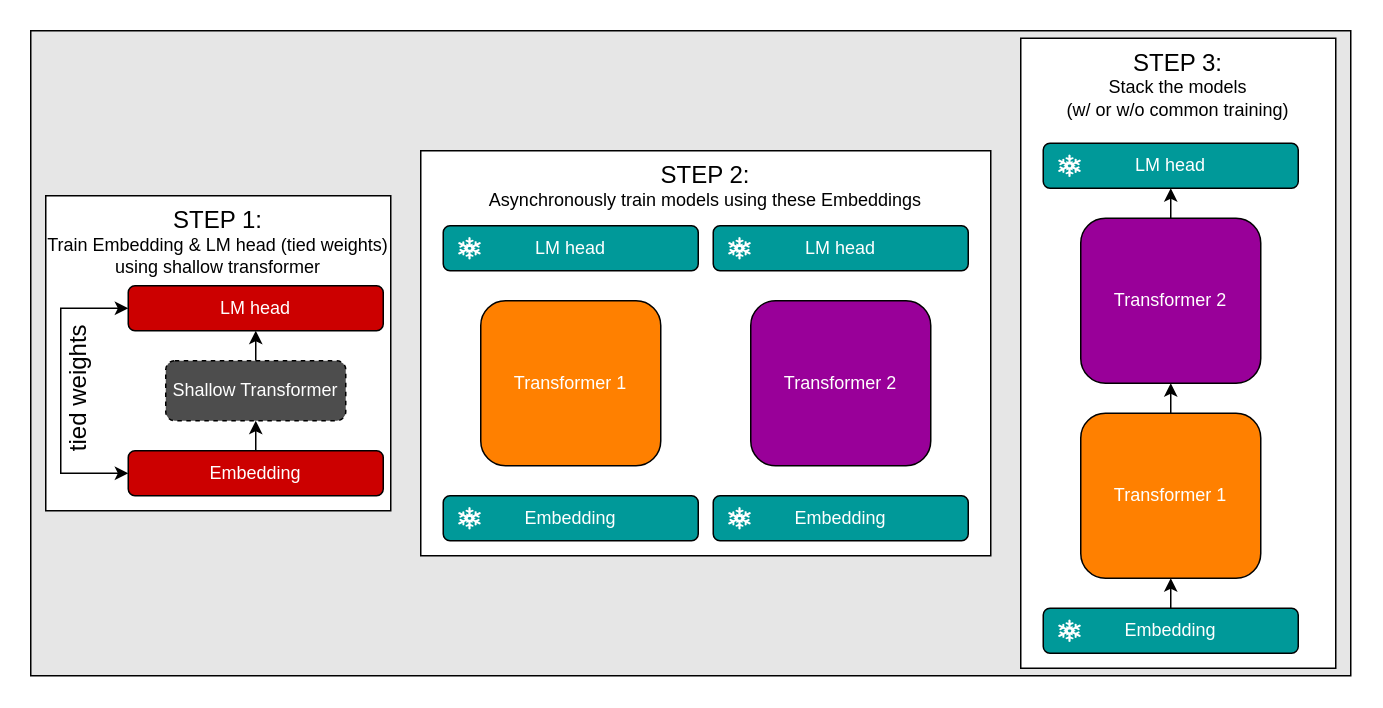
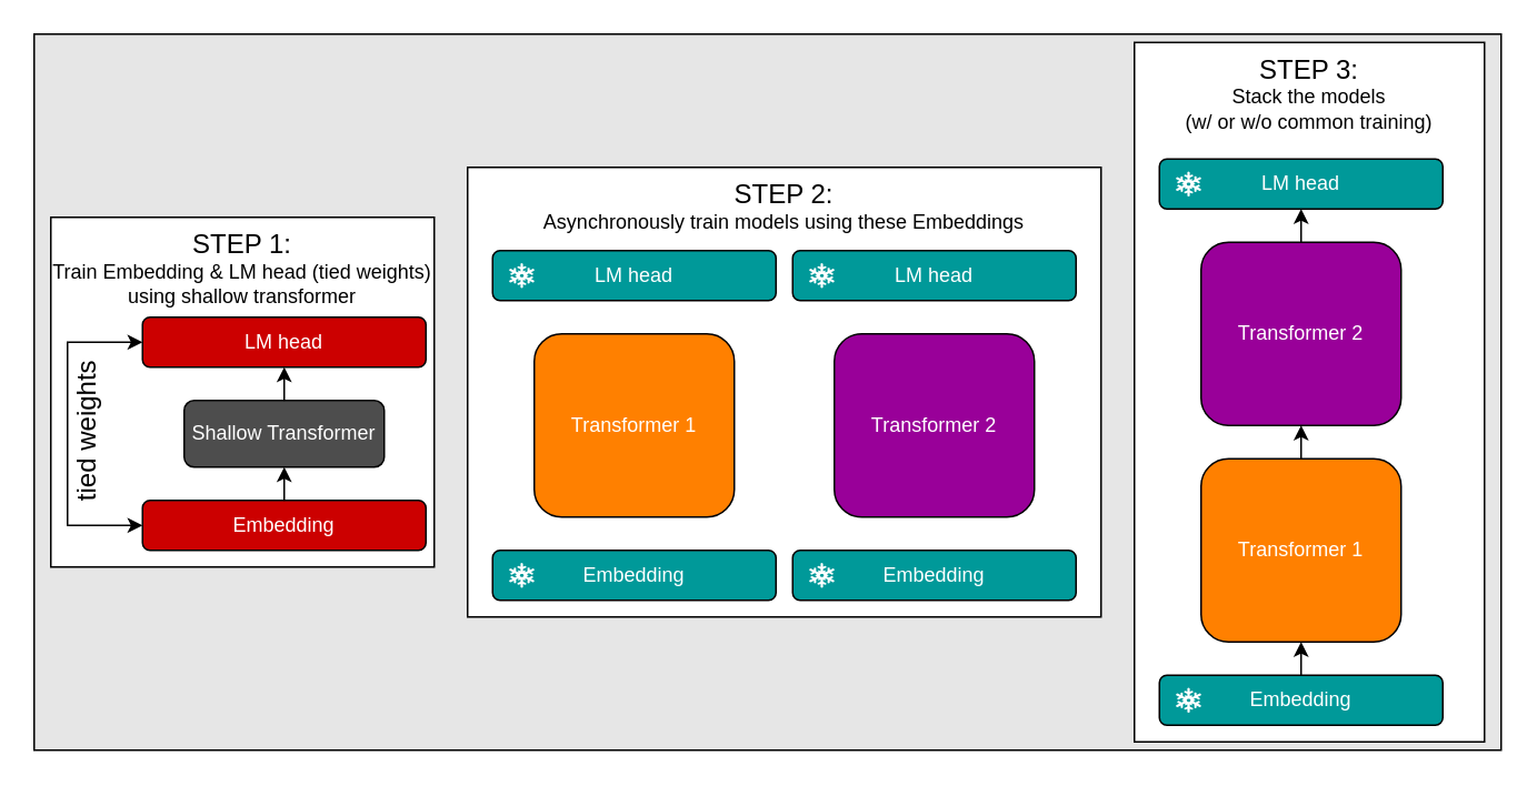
  <mxCell id="0" />
  <mxCell id="1" parent="0" />
  <mxCell id="2" value="" style="rounded=0;whiteSpace=wrap;html=1;fillColor=#E6E6E6;" vertex="1" parent="1"><mxGeometry x="20" y="20" width="880" height="430" as="geometry" /></mxCell>
  <mxCell id="3" value="&lt;font style=&quot;font-size: 16px;&quot;&gt;STEP 3:&lt;/font&gt;&lt;div&gt;Stack the models&lt;/div&gt;&lt;div&gt;(w/ or w/o common training)&lt;/div&gt;" style="rounded=0;whiteSpace=wrap;html=1;fillColor=#FFFFFF;verticalAlign=top;" vertex="1" parent="1"><mxGeometry x="680" y="25" width="210" height="420" as="geometry" /></mxCell>
  <mxCell id="4" value="&lt;font style=&quot;font-size: 16px;&quot;&gt;STEP 2:&lt;/font&gt;&lt;div&gt;Asynchronously train models using these Embeddings&lt;/div&gt;" style="rounded=0;whiteSpace=wrap;html=1;fillColor=#FFFFFF;verticalAlign=top;" vertex="1" parent="1"><mxGeometry x="280" y="100" width="380" height="270" as="geometry" /></mxCell>
  <mxCell id="5" value="&lt;font style=&quot;font-size: 16px;&quot;&gt;STEP 1:&lt;/font&gt;&lt;div&gt;Train Embedding &amp;amp; LM head (tied weights)&lt;/div&gt;&lt;div&gt;using shallow transformer&lt;/div&gt;" style="rounded=0;whiteSpace=wrap;html=1;fillColor=#FFFFFF;verticalAlign=top;" vertex="1" parent="1"><mxGeometry x="30" y="130" width="230" height="210" as="geometry" /></mxCell>
  <mxCell id="6" style="edgeStyle=orthogonalEdgeStyle;rounded=0;orthogonalLoop=1;jettySize=auto;html=1;exitX=0.5;exitY=0;exitDx=0;exitDy=0;entryX=0.5;entryY=1;entryDx=0;entryDy=0;" edge="1" parent="1" source="7" target="12"><mxGeometry relative="1" as="geometry" /></mxCell>
  <mxCell id="7" value="Embedding" style="rounded=1;whiteSpace=wrap;html=1;fillColor=#CC0000;fontColor=#FFFFFF;" vertex="1" parent="1"><mxGeometry x="85" y="300" width="170" height="30" as="geometry" /></mxCell>
  <mxCell id="8" value="LM head" style="rounded=1;whiteSpace=wrap;html=1;fillColor=#CC0000;fontColor=#FFFFFF;" vertex="1" parent="1"><mxGeometry x="85" y="190" width="170" height="30" as="geometry" /></mxCell>
  <mxCell id="9" value="" style="endArrow=classic;startArrow=classic;html=1;rounded=0;entryX=0;entryY=0.5;entryDx=0;entryDy=0;exitX=0;exitY=0.5;exitDx=0;exitDy=0;" edge="1" parent="1" source="7" target="8"><mxGeometry width="50" height="50" relative="1" as="geometry"><mxPoint x="190" y="270" as="sourcePoint" /><mxPoint x="240" y="220" as="targetPoint" /><Array as="points"><mxPoint x="40" y="315" /><mxPoint x="40" y="205" /></Array></mxGeometry></mxCell>
  <mxCell id="10" value="&lt;font style=&quot;font-size: 16px;&quot;&gt;tied weights&lt;/font&gt;" style="edgeLabel;html=1;align=center;verticalAlign=middle;resizable=0;points=[];rotation=-90;labelBackgroundColor=none;" vertex="1" connectable="0" parent="9"><mxGeometry x="-0.035" y="-1" relative="1" as="geometry"><mxPoint x="9" y="-3" as="offset" /></mxGeometry></mxCell>
  <mxCell id="11" style="edgeStyle=orthogonalEdgeStyle;rounded=0;orthogonalLoop=1;jettySize=auto;html=1;exitX=0.5;exitY=0;exitDx=0;exitDy=0;entryX=0.5;entryY=1;entryDx=0;entryDy=0;" edge="1" parent="1" source="12" target="8"><mxGeometry relative="1" as="geometry" /></mxCell>
- <mxCell id="12" value="Shallow Transformer" style="rounded=1;whiteSpace=wrap;html=1;fillColor=#4D4D4D;fontColor=#FFFFFF;dashed=1;" vertex="1" parent="1"><mxGeometry x="110" y="240" width="120" height="40" as="geometry" /></mxCell>
+ <mxCell id="12" value="Shallow Transformer" style="rounded=1;whiteSpace=wrap;html=1;fillColor=#4D4D4D;fontColor=#FFFFFF;" vertex="1" parent="1"><mxGeometry x="110" y="240" width="120" height="40" as="geometry" /></mxCell>
  <mxCell id="13" value="Embedding" style="rounded=1;whiteSpace=wrap;html=1;fillColor=#009999;fontColor=#FFFFFF;" vertex="1" parent="1"><mxGeometry x="295" y="330" width="170" height="30" as="geometry" /></mxCell>
  <mxCell id="14" value="LM head" style="rounded=1;whiteSpace=wrap;html=1;fillColor=#009999;fontColor=#FFFFFF;" vertex="1" parent="1"><mxGeometry x="295" y="150" width="170" height="30" as="geometry" /></mxCell>
  <mxCell id="15" value="Transformer 1" style="rounded=1;whiteSpace=wrap;html=1;fillColor=#FF8000;fontColor=#FFFFFF;" vertex="1" parent="1"><mxGeometry x="320" y="200" width="120" height="110" as="geometry" /></mxCell>
  <mxCell id="16" value="" style="shape=mxgraph.signs.nature.snowflake;html=1;pointerEvents=1;fillColor=#FFFFFF;strokeColor=none;verticalLabelPosition=bottom;verticalAlign=top;align=center;" vertex="1" parent="1"><mxGeometry x="305" y="337.5" width="15" height="15" as="geometry" /></mxCell>
  <mxCell id="17" value="" style="shape=mxgraph.signs.nature.snowflake;html=1;pointerEvents=1;fillColor=#FFFFFF;strokeColor=none;verticalLabelPosition=bottom;verticalAlign=top;align=center;" vertex="1" parent="1"><mxGeometry x="305" y="157.5" width="15" height="15" as="geometry" /></mxCell>
  <mxCell id="18" value="Embedding" style="rounded=1;whiteSpace=wrap;html=1;fillColor=#009999;fontColor=#FFFFFF;" vertex="1" parent="1"><mxGeometry x="475" y="330" width="170" height="30" as="geometry" /></mxCell>
  <mxCell id="19" value="LM head" style="rounded=1;whiteSpace=wrap;html=1;fillColor=#009999;fontColor=#FFFFFF;" vertex="1" parent="1"><mxGeometry x="475" y="150" width="170" height="30" as="geometry" /></mxCell>
  <mxCell id="20" value="Transformer 2" style="rounded=1;whiteSpace=wrap;html=1;fillColor=#990099;fontColor=#FFFFFF;" vertex="1" parent="1"><mxGeometry x="500" y="200" width="120" height="110" as="geometry" /></mxCell>
  <mxCell id="21" value="" style="shape=mxgraph.signs.nature.snowflake;html=1;pointerEvents=1;fillColor=#FFFFFF;strokeColor=none;verticalLabelPosition=bottom;verticalAlign=top;align=center;" vertex="1" parent="1"><mxGeometry x="485" y="337.5" width="15" height="15" as="geometry" /></mxCell>
  <mxCell id="22" value="" style="shape=mxgraph.signs.nature.snowflake;html=1;pointerEvents=1;fillColor=#FFFFFF;strokeColor=none;verticalLabelPosition=bottom;verticalAlign=top;align=center;" vertex="1" parent="1"><mxGeometry x="485" y="157.5" width="15" height="15" as="geometry" /></mxCell>
  <mxCell id="23" style="edgeStyle=orthogonalEdgeStyle;rounded=0;orthogonalLoop=1;jettySize=auto;html=1;exitX=0.5;exitY=0;exitDx=0;exitDy=0;entryX=0.5;entryY=1;entryDx=0;entryDy=0;" edge="1" parent="1" source="24" target="26"><mxGeometry relative="1" as="geometry" /></mxCell>
  <mxCell id="24" value="Embedding" style="rounded=1;whiteSpace=wrap;html=1;fillColor=#009999;fontColor=#FFFFFF;" vertex="1" parent="1"><mxGeometry x="695" y="405" width="170" height="30" as="geometry" /></mxCell>
  <mxCell id="25" style="edgeStyle=orthogonalEdgeStyle;rounded=0;orthogonalLoop=1;jettySize=auto;html=1;exitX=0.5;exitY=0;exitDx=0;exitDy=0;entryX=0.5;entryY=1;entryDx=0;entryDy=0;" edge="1" parent="1" source="26" target="30"><mxGeometry relative="1" as="geometry" /></mxCell>
  <mxCell id="26" value="Transformer 1" style="rounded=1;whiteSpace=wrap;html=1;fillColor=#FF8000;fontColor=#FFFFFF;" vertex="1" parent="1"><mxGeometry x="720" y="275" width="120" height="110" as="geometry" /></mxCell>
  <mxCell id="27" value="" style="shape=mxgraph.signs.nature.snowflake;html=1;pointerEvents=1;fillColor=#FFFFFF;strokeColor=none;verticalLabelPosition=bottom;verticalAlign=top;align=center;" vertex="1" parent="1"><mxGeometry x="705" y="412.5" width="15" height="15" as="geometry" /></mxCell>
  <mxCell id="28" value="LM head" style="rounded=1;whiteSpace=wrap;html=1;fillColor=#009999;fontColor=#FFFFFF;" vertex="1" parent="1"><mxGeometry x="695" y="95" width="170" height="30" as="geometry" /></mxCell>
  <mxCell id="29" style="edgeStyle=orthogonalEdgeStyle;rounded=0;orthogonalLoop=1;jettySize=auto;html=1;exitX=0.5;exitY=0;exitDx=0;exitDy=0;entryX=0.5;entryY=1;entryDx=0;entryDy=0;" edge="1" parent="1" source="30" target="28"><mxGeometry relative="1" as="geometry" /></mxCell>
  <mxCell id="30" value="Transformer 2" style="rounded=1;whiteSpace=wrap;html=1;fillColor=#990099;fontColor=#FFFFFF;" vertex="1" parent="1"><mxGeometry x="720" y="145" width="120" height="110" as="geometry" /></mxCell>
  <mxCell id="31" value="" style="shape=mxgraph.signs.nature.snowflake;html=1;pointerEvents=1;fillColor=#FFFFFF;strokeColor=none;verticalLabelPosition=bottom;verticalAlign=top;align=center;" vertex="1" parent="1"><mxGeometry x="705" y="102.5" width="15" height="15" as="geometry" /></mxCell>
